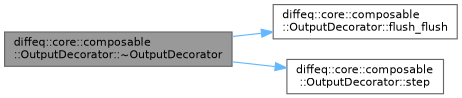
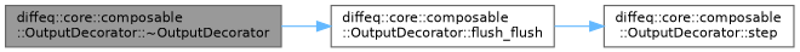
  digraph {
    rankdir=LR
    node [color=grey40 fillcolor=white fontname=Helvetica fontsize=10 shape=box style=filled]
    edge [color=steelblue1 fontname=Helvetica fontsize=10 labelfontname=Helvetica labelfontsize=10 style=solid]
    n1 [color=gray40 fillcolor=grey60 fontcolor=black height=0.2 label="diffeq::core::composable\l::OutputDecorator::~OutputDecorator" width=0.4]
    n2 [height=0.2 label="diffeq::core::composable\l::OutputDecorator::flush_flush" width=0.4]
    n3 [height=0.2 label="diffeq::core::composable\l::OutputDecorator::step" width=0.4]
    n1 -> n2
-   n1 -> n3
+   n2 -> n3
  }
